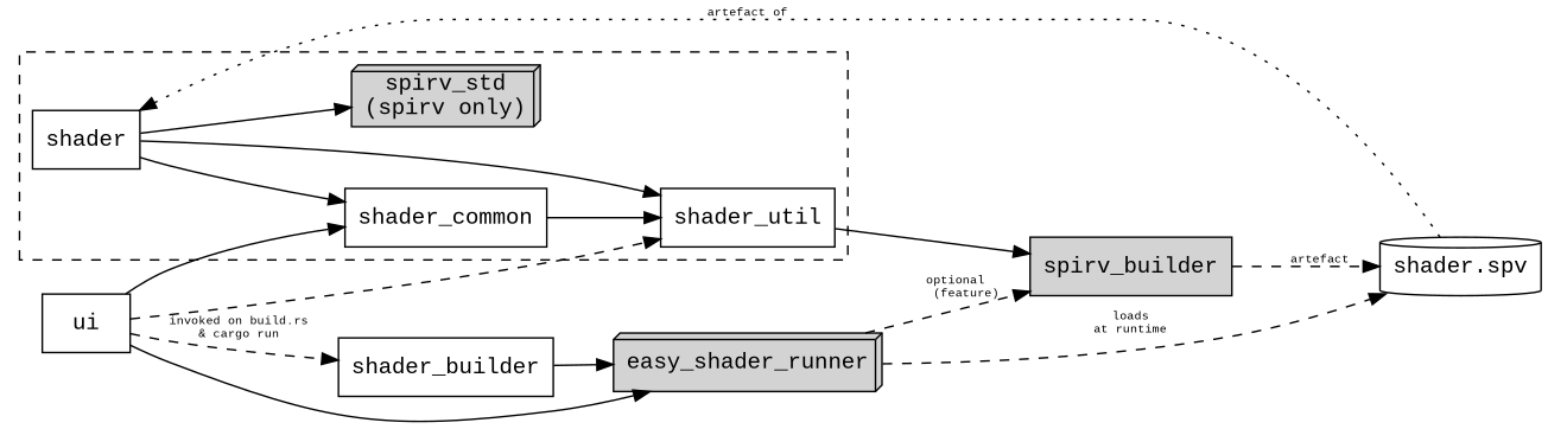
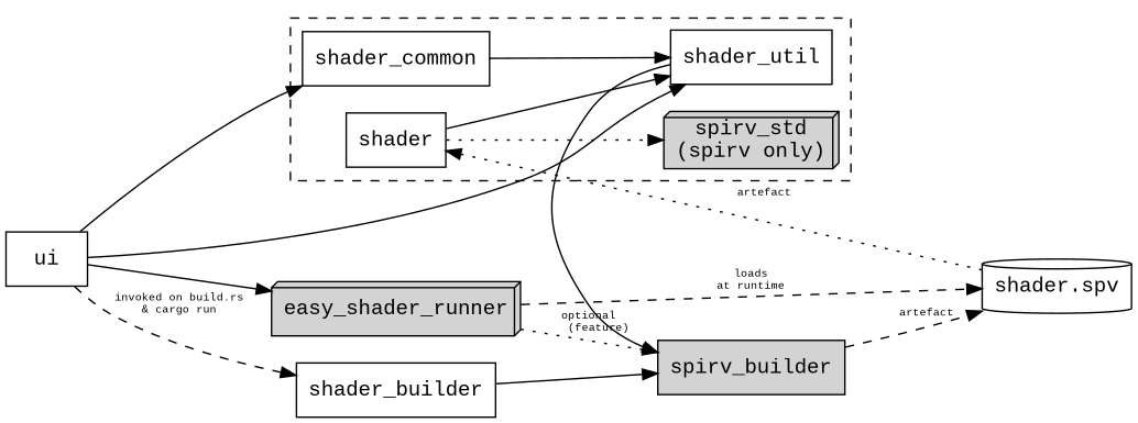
  digraph {
    compound=true
    fontname="Liberation Mono"
    rankdir=LR
    node [fontname="Liberation Mono" shape=box]
    edge [fontname="Liberation Mono" fontsize=7]
    shader
    shader_common
    shader_util
    n4 [label="spirv_std\n(spirv only)" shape=box3d style=filled]
    spirv_builder [style=filled]
    ui
    shader_builder
    easy_shader_runner [shape=box3d style=filled]
    n9 [label="shader.spv" shape=cylinder]
    subgraph cluster_1 {
      style=dashed
      shader
      shader_common
      shader_util
      n4
    }
-   shader -> shader_common
    shader -> shader_util
-   shader -> n4
+   shader -> n4 [style=dotted]
    shader_common -> shader_util
    shader_util -> spirv_builder
    spirv_builder -> n9 [label="    artefact" style=dashed]
    ui -> shader_common
-   ui -> shader_util [style=dashed]
+   ui -> shader_util
    ui -> shader_builder [label="invoked on build.rs\n& cargo run" style=dashed]
    ui -> easy_shader_runner
-   shader_builder -> easy_shader_runner
-   easy_shader_runner -> spirv_builder [label="optional\n   (feature)" style=dashed]
+   shader_builder -> spirv_builder
+   easy_shader_runner -> spirv_builder [label="optional\n   (feature)" style=dotted]
    easy_shader_runner -> n9 [label="loads\nat runtime" style=dashed]
-   n9 -> shader [label="artefact of" style=dotted]
+   n9 -> shader [label="    artefact" style=dotted]
  }
